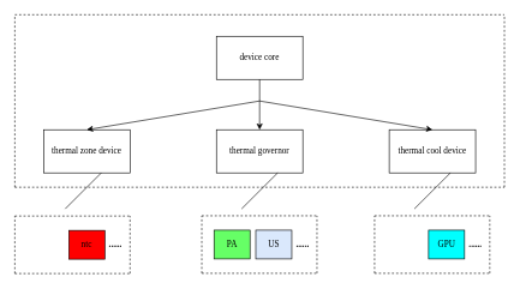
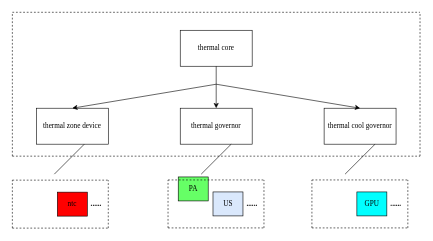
  <mxCell id="0" />
  <mxCell id="1" parent="0" />
- <mxCell id="2" value="&lt;p&gt;&lt;font face=&quot;Georgia&quot;&gt;device core&lt;/font&gt;&lt;/p&gt;" style="rounded=0;whiteSpace=wrap;html=1;" vertex="1" parent="1"><mxGeometry x="300" y="50" width="120" height="60" as="geometry" /></mxCell>
+ <mxCell id="2" value="&lt;p&gt;&lt;font face=&quot;Georgia&quot;&gt;thermal core&lt;/font&gt;&lt;/p&gt;" style="rounded=0;whiteSpace=wrap;html=1;" vertex="1" parent="1"><mxGeometry x="300" y="50" width="120" height="60" as="geometry" /></mxCell>
  <mxCell id="3" value="" style="endArrow=classic;html=1;rounded=0;exitX=0.5;exitY=1;exitDx=0;exitDy=0;" edge="1" parent="1" source="2"><mxGeometry width="50" height="50" relative="1" as="geometry"><mxPoint x="370" y="310" as="sourcePoint" /><mxPoint x="360" y="180" as="targetPoint" /></mxGeometry></mxCell>
  <mxCell id="4" value="&lt;font face=&quot;Georgia&quot;&gt;thermal zone device&lt;/font&gt;" style="rounded=0;whiteSpace=wrap;html=1;" vertex="1" parent="1"><mxGeometry x="60" y="180" width="120" height="60" as="geometry" /></mxCell>
  <mxCell id="5" value="&lt;p&gt;&lt;font face=&quot;Georgia&quot;&gt;thermal governor&lt;br&gt;&lt;/font&gt;&lt;/p&gt;" style="rounded=0;whiteSpace=wrap;html=1;" vertex="1" parent="1"><mxGeometry x="300" y="180" width="120" height="60" as="geometry" /></mxCell>
- <mxCell id="6" value="&lt;div&gt;&lt;font face=&quot;Georgia&quot;&gt;thermal cool device&lt;br&gt;&lt;/font&gt;&lt;/div&gt;" style="rounded=0;whiteSpace=wrap;html=1;" vertex="1" parent="1"><mxGeometry x="540" y="180" width="120" height="60" as="geometry" /></mxCell>
+ <mxCell id="6" value="&lt;div&gt;&lt;font face=&quot;Georgia&quot;&gt;thermal cool governor&lt;br&gt;&lt;/font&gt;&lt;/div&gt;" style="rounded=0;whiteSpace=wrap;html=1;" vertex="1" parent="1"><mxGeometry x="540" y="180" width="120" height="60" as="geometry" /></mxCell>
  <mxCell id="7" value="" style="endArrow=classic;html=1;rounded=0;entryX=0.5;entryY=0;entryDx=0;entryDy=0;" edge="1" parent="1" target="4"><mxGeometry width="50" height="50" relative="1" as="geometry"><mxPoint x="360" y="140" as="sourcePoint" /><mxPoint x="128.04" y="91.02" as="targetPoint" /></mxGeometry></mxCell>
  <mxCell id="8" value="" style="endArrow=classic;html=1;rounded=0;entryX=0.5;entryY=0;entryDx=0;entryDy=0;" edge="1" parent="1" target="6"><mxGeometry width="50" height="50" relative="1" as="geometry"><mxPoint x="360" y="140" as="sourcePoint" /><mxPoint x="130" y="190" as="targetPoint" /></mxGeometry></mxCell>
  <mxCell id="9" value="" style="endArrow=none;dashed=1;html=1;rounded=0;" edge="1" parent="1"><mxGeometry width="50" height="50" relative="1" as="geometry"><mxPoint x="20" y="260" as="sourcePoint" /><mxPoint x="700" y="260" as="targetPoint" /></mxGeometry></mxCell>
  <mxCell id="10" value="" style="endArrow=none;dashed=1;html=1;rounded=0;" edge="1" parent="1"><mxGeometry width="50" height="50" relative="1" as="geometry"><mxPoint x="20" y="260" as="sourcePoint" /><mxPoint x="20" y="20" as="targetPoint" /></mxGeometry></mxCell>
  <mxCell id="11" value="" style="endArrow=none;dashed=1;html=1;rounded=0;" edge="1" parent="1"><mxGeometry width="50" height="50" relative="1" as="geometry"><mxPoint x="20" y="20" as="sourcePoint" /><mxPoint x="700" y="20" as="targetPoint" /></mxGeometry></mxCell>
  <mxCell id="12" value="" style="endArrow=none;dashed=1;html=1;rounded=0;" edge="1" parent="1"><mxGeometry width="50" height="50" relative="1" as="geometry"><mxPoint x="700" y="260" as="sourcePoint" /><mxPoint x="700" y="20" as="targetPoint" /></mxGeometry></mxCell>
  <mxCell id="13" value="&lt;font face=&quot;Georgia&quot;&gt;ntc&lt;/font&gt;" style="rounded=0;whiteSpace=wrap;html=1;fillColor=#FF0000;" vertex="1" parent="1"><mxGeometry x="95" y="320" width="50" height="40" as="geometry" /></mxCell>
  <mxCell id="14" value="" style="endArrow=none;html=1;rounded=0;" edge="1" parent="1"><mxGeometry width="50" height="50" relative="1" as="geometry"><mxPoint x="90" y="290" as="sourcePoint" /><mxPoint x="140" y="240" as="targetPoint" /></mxGeometry></mxCell>
  <mxCell id="15" value="" style="endArrow=none;dashed=1;html=1;rounded=0;" edge="1" parent="1"><mxGeometry width="50" height="50" relative="1" as="geometry"><mxPoint x="20" y="300" as="sourcePoint" /><mxPoint x="180" y="300" as="targetPoint" /></mxGeometry></mxCell>
  <mxCell id="16" value="" style="endArrow=none;dashed=1;html=1;rounded=0;" edge="1" parent="1"><mxGeometry width="50" height="50" relative="1" as="geometry"><mxPoint x="20" y="380" as="sourcePoint" /><mxPoint x="180" y="380" as="targetPoint" /></mxGeometry></mxCell>
  <mxCell id="17" value="" style="endArrow=none;dashed=1;html=1;rounded=0;" edge="1" parent="1"><mxGeometry width="50" height="50" relative="1" as="geometry"><mxPoint x="20" y="380" as="sourcePoint" /><mxPoint x="20" y="300" as="targetPoint" /></mxGeometry></mxCell>
  <mxCell id="18" value="" style="endArrow=none;dashed=1;html=1;rounded=0;" edge="1" parent="1"><mxGeometry width="50" height="50" relative="1" as="geometry"><mxPoint x="180" y="380" as="sourcePoint" /><mxPoint x="180" y="300" as="targetPoint" /></mxGeometry></mxCell>
  <mxCell id="19" value="&lt;font face=&quot;Georgia&quot;&gt;&lt;b&gt;......&lt;/b&gt;&lt;/font&gt;" style="text;strokeColor=none;align=center;fillColor=none;html=1;verticalAlign=middle;whiteSpace=wrap;rounded=0;" vertex="1" parent="1"><mxGeometry x="140" y="305" width="40" height="70" as="geometry" /></mxCell>
  <mxCell id="20" value="" style="endArrow=none;html=1;rounded=0;" edge="1" parent="1"><mxGeometry width="50" height="50" relative="1" as="geometry"><mxPoint x="335" y="290" as="sourcePoint" /><mxPoint x="385" y="240" as="targetPoint" /></mxGeometry></mxCell>
- <mxCell id="21" value="&lt;font face=&quot;Georgia&quot;&gt;PA&lt;/font&gt;" style="rounded=0;whiteSpace=wrap;html=1;fillColor=#66FF66;" vertex="1" parent="1"><mxGeometry x="296.66" y="319.66" width="50" height="40" as="geometry" /></mxCell>
+ <mxCell id="21" value="&lt;font face=&quot;Georgia&quot;&gt;PA&lt;/font&gt;" style="rounded=0;whiteSpace=wrap;html=1;fillColor=#66FF66;" vertex="1" parent="1"><mxGeometry x="296.66" y="294.66" width="50" height="40" as="geometry" /></mxCell>
  <mxCell id="22" value="&lt;font face=&quot;Georgia&quot;&gt;US&lt;/font&gt;" style="rounded=0;whiteSpace=wrap;html=1;fillColor=#dae8fc;" vertex="1" parent="1"><mxGeometry x="354.66" y="319.66" width="50" height="40" as="geometry" /></mxCell>
  <mxCell id="23" value="" style="endArrow=none;dashed=1;html=1;rounded=0;" edge="1" parent="1"><mxGeometry width="50" height="50" relative="1" as="geometry"><mxPoint x="279.66" y="299.66" as="sourcePoint" /><mxPoint x="439.66" y="299.66" as="targetPoint" /></mxGeometry></mxCell>
  <mxCell id="24" value="" style="endArrow=none;dashed=1;html=1;rounded=0;" edge="1" parent="1"><mxGeometry width="50" height="50" relative="1" as="geometry"><mxPoint x="279.66" y="379.66" as="sourcePoint" /><mxPoint x="439.66" y="379.66" as="targetPoint" /></mxGeometry></mxCell>
  <mxCell id="25" value="" style="endArrow=none;dashed=1;html=1;rounded=0;" edge="1" parent="1"><mxGeometry width="50" height="50" relative="1" as="geometry"><mxPoint x="279.66" y="379.66" as="sourcePoint" /><mxPoint x="279.66" y="299.66" as="targetPoint" /></mxGeometry></mxCell>
  <mxCell id="26" value="" style="endArrow=none;dashed=1;html=1;rounded=0;" edge="1" parent="1"><mxGeometry width="50" height="50" relative="1" as="geometry"><mxPoint x="439.66" y="379.66" as="sourcePoint" /><mxPoint x="439.66" y="299.66" as="targetPoint" /></mxGeometry></mxCell>
  <mxCell id="27" value="&lt;font face=&quot;Georgia&quot;&gt;&lt;b&gt;......&lt;/b&gt;&lt;/font&gt;" style="text;strokeColor=none;align=center;fillColor=none;html=1;verticalAlign=middle;whiteSpace=wrap;rounded=0;" vertex="1" parent="1"><mxGeometry x="399.66" y="304.66" width="40" height="70" as="geometry" /></mxCell>
  <mxCell id="28" value="&lt;font face=&quot;Georgia&quot;&gt;GPU&lt;/font&gt;" style="rounded=0;whiteSpace=wrap;html=1;fillColor=#00FFFF;" vertex="1" parent="1"><mxGeometry x="594.66" y="319.66" width="50" height="40" as="geometry" /></mxCell>
  <mxCell id="29" value="" style="endArrow=none;dashed=1;html=1;rounded=0;" edge="1" parent="1"><mxGeometry width="50" height="50" relative="1" as="geometry"><mxPoint x="519.66" y="299.66" as="sourcePoint" /><mxPoint x="679.66" y="299.66" as="targetPoint" /></mxGeometry></mxCell>
  <mxCell id="30" value="" style="endArrow=none;dashed=1;html=1;rounded=0;" edge="1" parent="1"><mxGeometry width="50" height="50" relative="1" as="geometry"><mxPoint x="519.66" y="379.66" as="sourcePoint" /><mxPoint x="679.66" y="379.66" as="targetPoint" /></mxGeometry></mxCell>
  <mxCell id="31" value="" style="endArrow=none;dashed=1;html=1;rounded=0;" edge="1" parent="1"><mxGeometry width="50" height="50" relative="1" as="geometry"><mxPoint x="519.66" y="379.66" as="sourcePoint" /><mxPoint x="519.66" y="299.66" as="targetPoint" /></mxGeometry></mxCell>
  <mxCell id="32" value="" style="endArrow=none;dashed=1;html=1;rounded=0;" edge="1" parent="1"><mxGeometry width="50" height="50" relative="1" as="geometry"><mxPoint x="679.66" y="379.66" as="sourcePoint" /><mxPoint x="679.66" y="299.66" as="targetPoint" /></mxGeometry></mxCell>
  <mxCell id="33" value="&lt;font face=&quot;Georgia&quot;&gt;&lt;b&gt;......&lt;/b&gt;&lt;/font&gt;" style="text;strokeColor=none;align=center;fillColor=none;html=1;verticalAlign=middle;whiteSpace=wrap;rounded=0;" vertex="1" parent="1"><mxGeometry x="639.66" y="304.66" width="40" height="70" as="geometry" /></mxCell>
  <mxCell id="34" value="" style="endArrow=none;html=1;rounded=0;" edge="1" parent="1"><mxGeometry width="50" height="50" relative="1" as="geometry"><mxPoint x="575" y="290" as="sourcePoint" /><mxPoint x="625" y="240" as="targetPoint" /></mxGeometry></mxCell>
